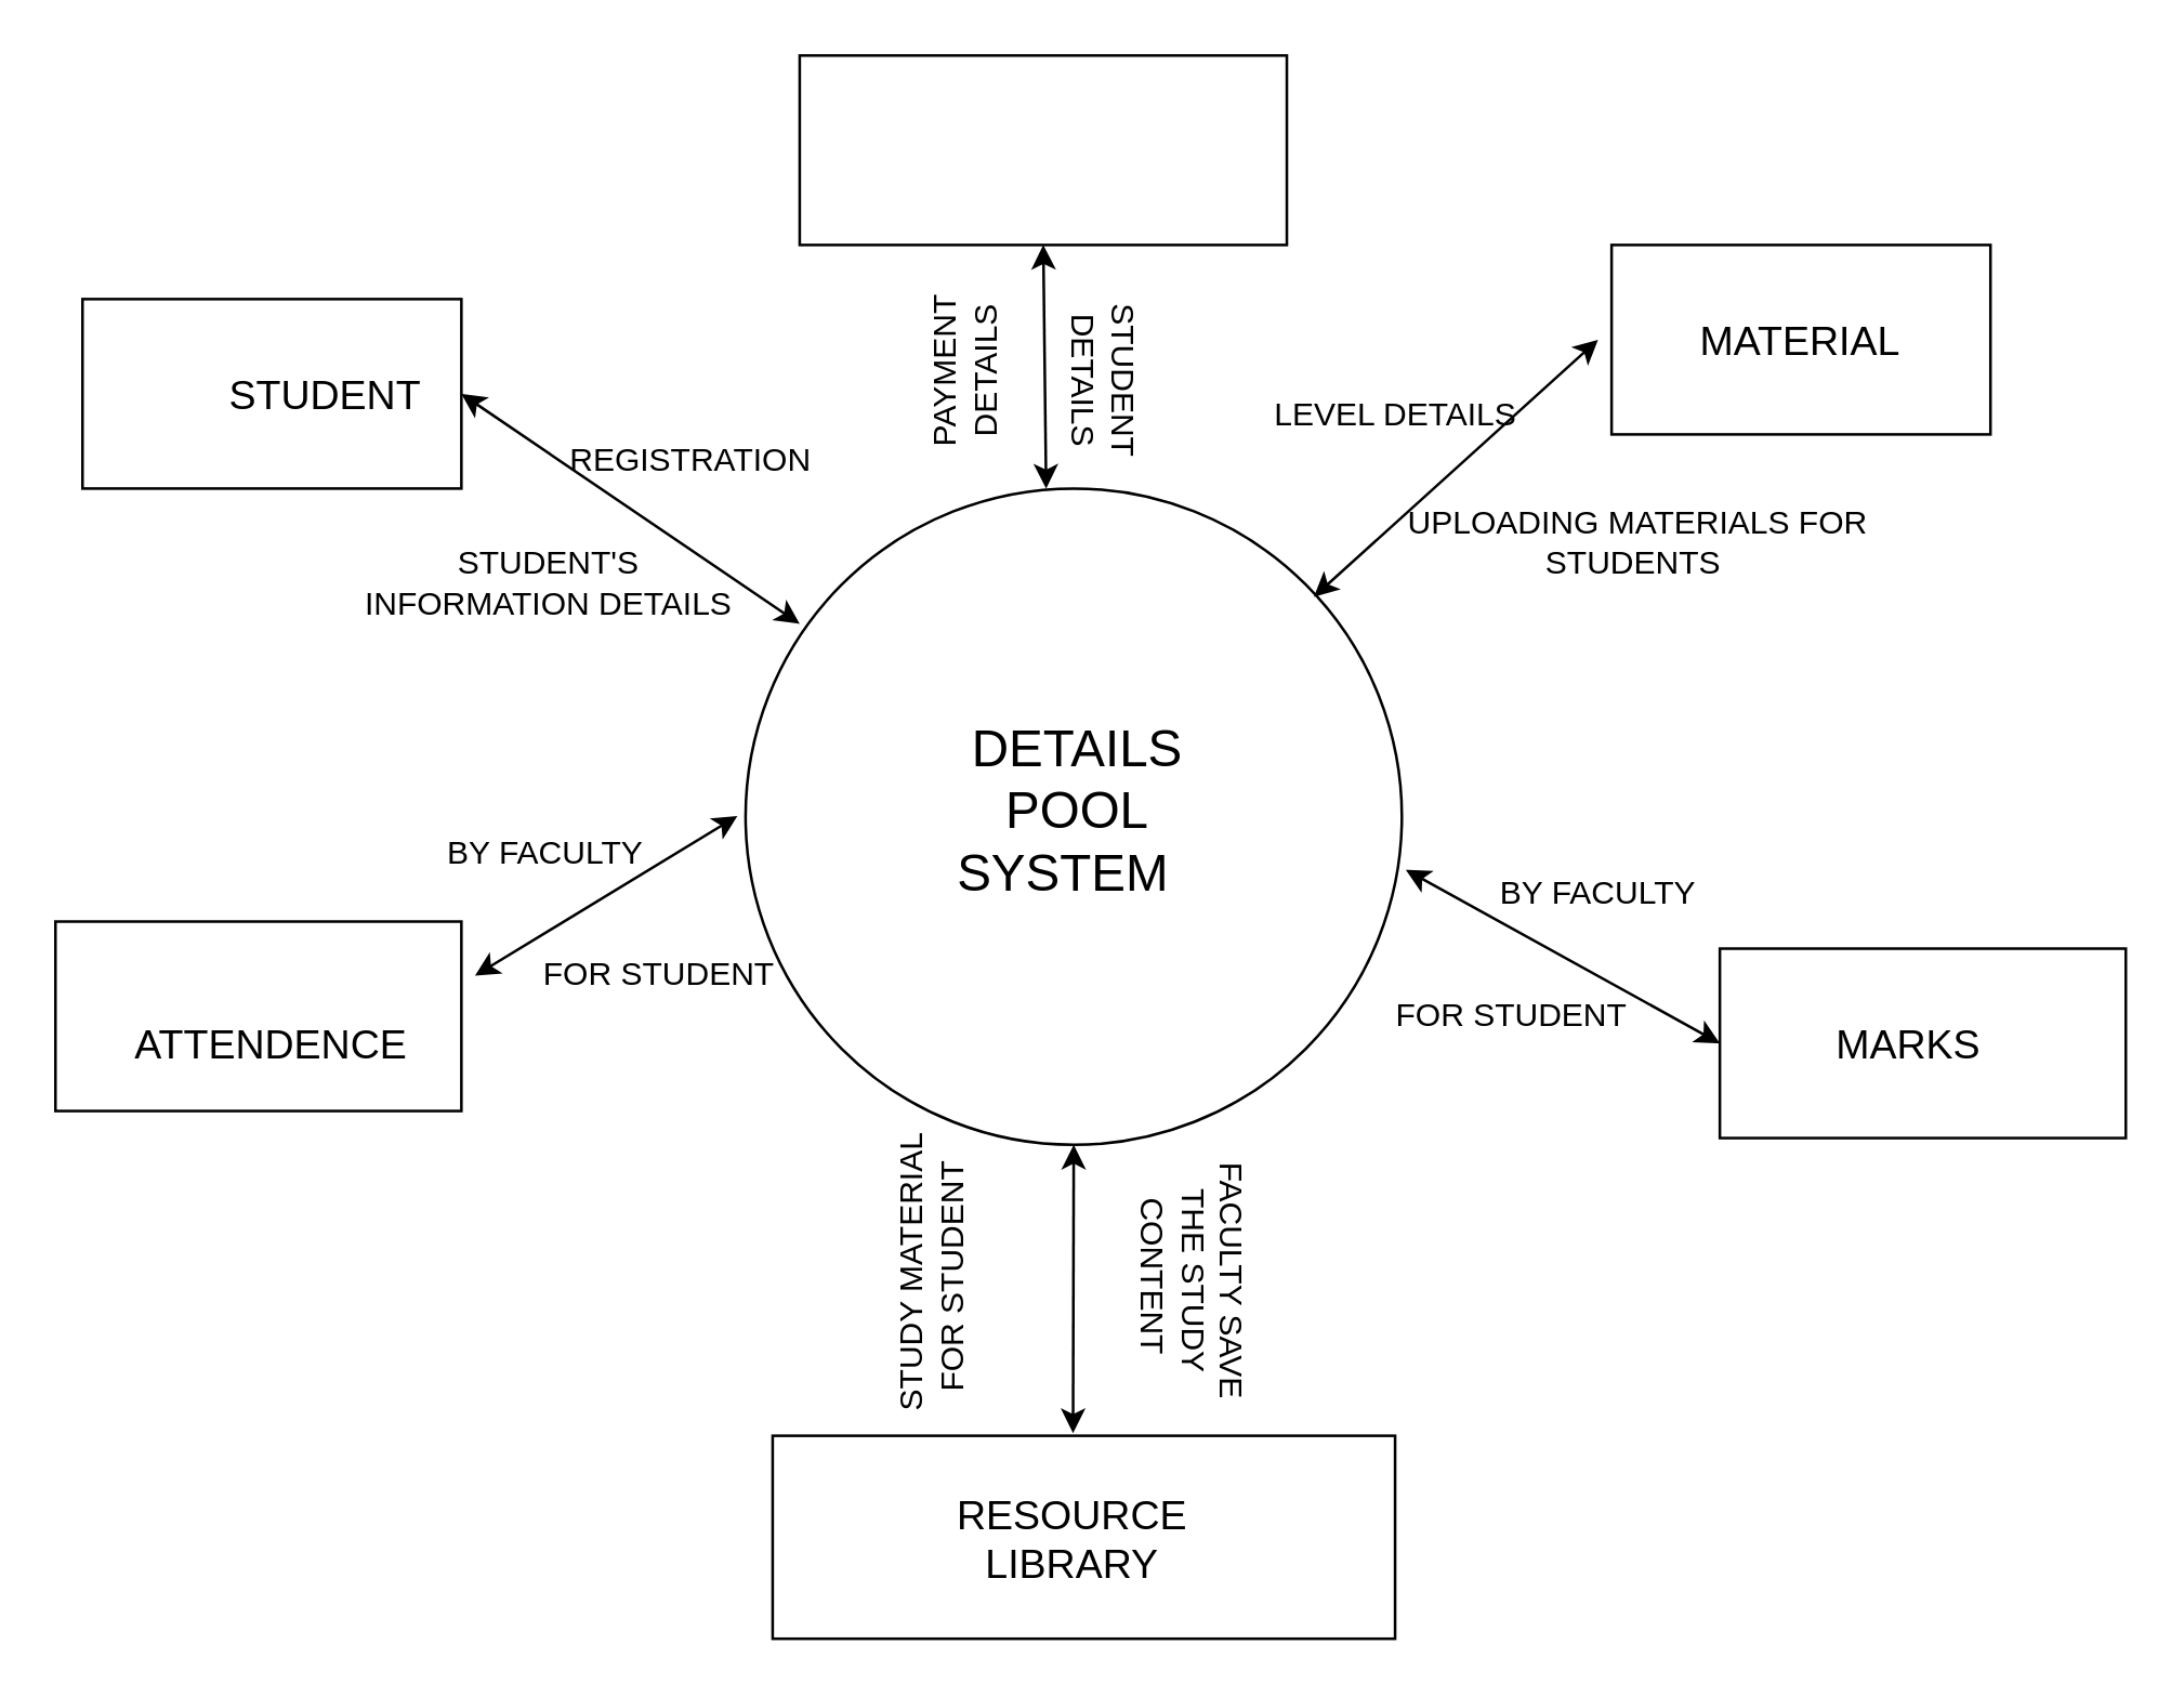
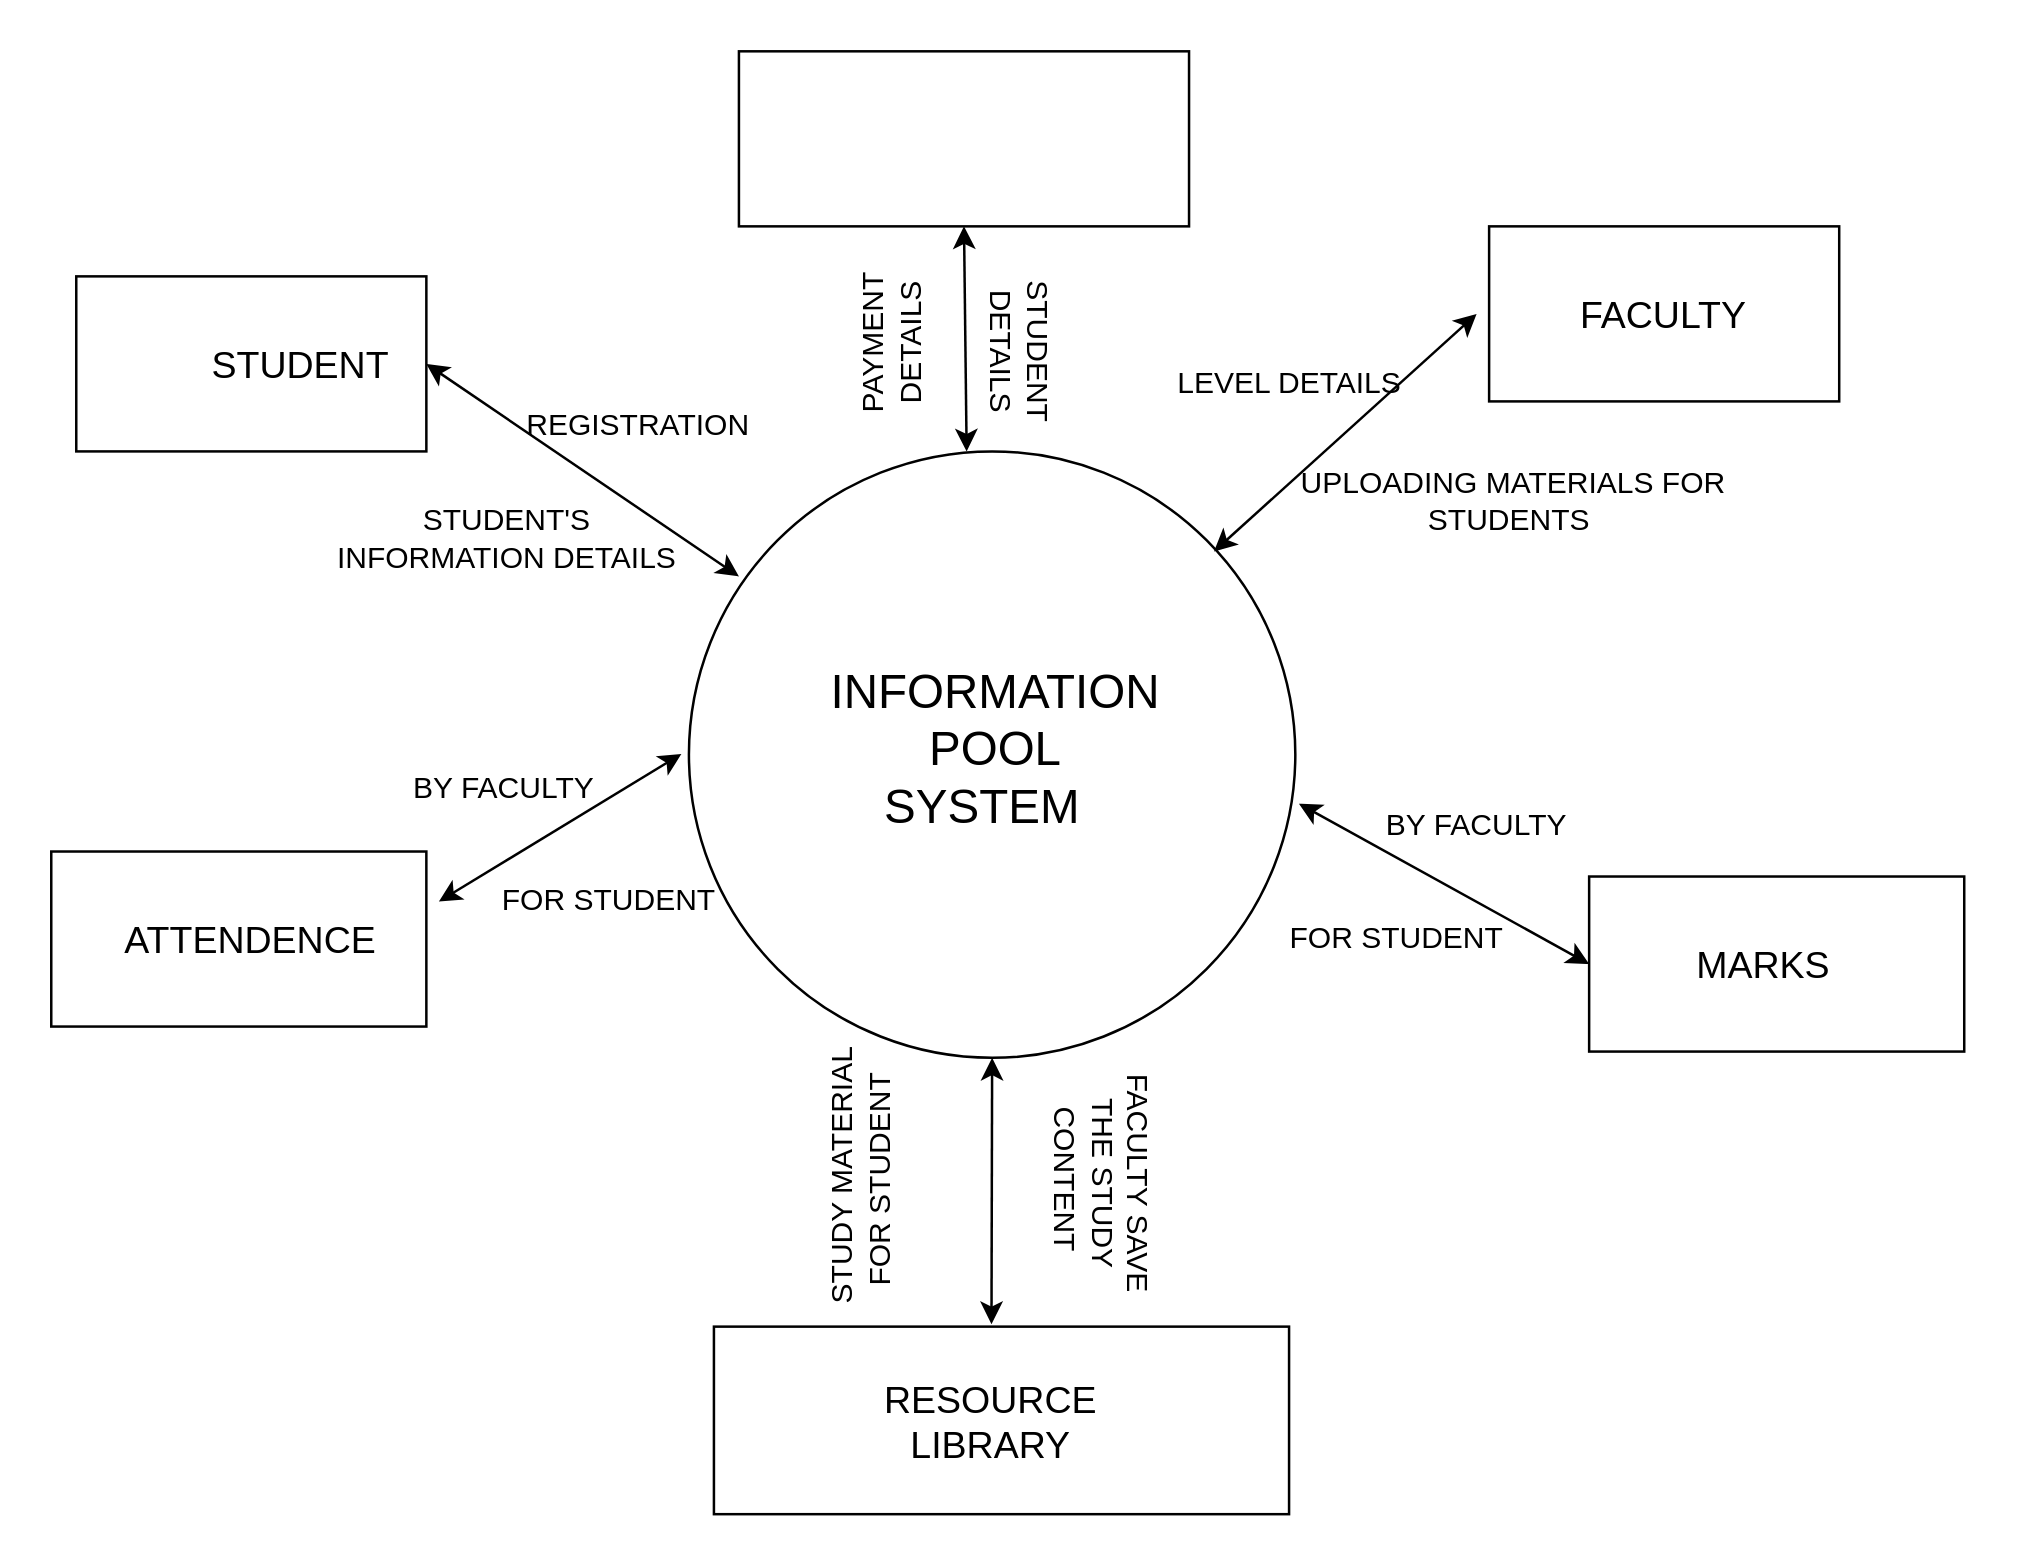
  <mxCell id="0" />
  <mxCell id="1" parent="0" />
  <mxCell id="2" value="" style="ellipse;whiteSpace=wrap;html=1;aspect=fixed;" vertex="1" parent="1"><mxGeometry x="275" y="180" width="242.5" height="242.5" as="geometry" /></mxCell>
- <mxCell id="3" value="&lt;font style=&quot;font-size: 19px&quot;&gt;&amp;nbsp; &amp;nbsp;DETAILS &lt;br&gt;&amp;nbsp; &amp;nbsp;POOL&lt;br&gt;&amp;nbsp;SYSTEM&lt;/font&gt;" style="text;html=1;strokeColor=none;fillColor=none;align=center;verticalAlign=middle;whiteSpace=wrap;rounded=0;fontSize=15;" vertex="1" parent="1"><mxGeometry x="295" y="210" width="190" height="180" as="geometry" /></mxCell>
+ <mxCell id="3" value="&lt;font style=&quot;font-size: 19px&quot;&gt;&amp;nbsp; &amp;nbsp;INFORMATION &lt;br&gt;&amp;nbsp; &amp;nbsp;POOL&lt;br&gt;&amp;nbsp;SYSTEM&lt;/font&gt;" style="text;html=1;strokeColor=none;fillColor=none;align=center;verticalAlign=middle;whiteSpace=wrap;rounded=0;fontSize=15;" vertex="1" parent="1"><mxGeometry x="295" y="210" width="190" height="180" as="geometry" /></mxCell>
  <mxCell id="4" value="" style="rounded=0;whiteSpace=wrap;html=1;" vertex="1" parent="1"><mxGeometry x="30" y="110" width="140" height="70" as="geometry" /></mxCell>
  <mxCell id="5" value="" style="rounded=0;whiteSpace=wrap;html=1;" vertex="1" parent="1"><mxGeometry x="20" y="340" width="150" height="70" as="geometry" /></mxCell>
  <mxCell id="6" value="" style="rounded=0;whiteSpace=wrap;html=1;" vertex="1" parent="1"><mxGeometry x="295" y="20" width="180" height="70" as="geometry" /></mxCell>
  <mxCell id="7" value="" style="rounded=0;whiteSpace=wrap;html=1;" vertex="1" parent="1"><mxGeometry x="595" y="90" width="140" height="70" as="geometry" /></mxCell>
  <mxCell id="8" value="" style="rounded=0;whiteSpace=wrap;html=1;" vertex="1" parent="1"><mxGeometry x="635" y="350" width="150" height="70" as="geometry" /></mxCell>
  <mxCell id="9" value="" style="rounded=0;whiteSpace=wrap;html=1;" vertex="1" parent="1"><mxGeometry x="285" y="530" width="230" height="75" as="geometry" /></mxCell>
  <mxCell id="10" value="STUDENT&lt;br&gt;" style="text;html=1;strokeColor=none;fillColor=none;align=center;verticalAlign=middle;whiteSpace=wrap;rounded=0;fontSize=15;" vertex="1" parent="1"><mxGeometry x="75" y="130" width="90" height="30" as="geometry" /></mxCell>
- <mxCell id="11" value="MATERIAL" style="text;html=1;strokeColor=none;fillColor=none;align=center;verticalAlign=middle;whiteSpace=wrap;rounded=0;fontSize=15;" vertex="1" parent="1"><mxGeometry x="590" y="82.5" width="150" height="85" as="geometry" /></mxCell>
- <mxCell id="12" value="ATTENDENCE" style="text;html=1;strokeColor=none;fillColor=none;align=center;verticalAlign=middle;whiteSpace=wrap;rounded=0;fontSize=15;" vertex="1" parent="1"><mxGeometry x="45" y="370" width="110" height="30" as="geometry" /></mxCell>
+ <mxCell id="11" value="FACULTY" style="text;html=1;strokeColor=none;fillColor=none;align=center;verticalAlign=middle;whiteSpace=wrap;rounded=0;fontSize=15;" vertex="1" parent="1"><mxGeometry x="590" y="82.5" width="150" height="85" as="geometry" /></mxCell>
+ <mxCell id="12" value="ATTENDENCE" style="text;html=1;strokeColor=none;fillColor=none;align=center;verticalAlign=middle;whiteSpace=wrap;rounded=0;fontSize=15;" vertex="1" parent="1"><mxGeometry x="45" y="360" width="110" height="30" as="geometry" /></mxCell>
  <mxCell id="13" value="RESOURCE LIBRARY" style="text;html=1;strokeColor=none;fillColor=none;align=center;verticalAlign=middle;whiteSpace=wrap;rounded=0;fontSize=15;" vertex="1" parent="1"><mxGeometry x="336.25" y="537.5" width="120" height="60" as="geometry" /></mxCell>
  <mxCell id="14" value="MARKS" style="text;html=1;strokeColor=none;fillColor=none;align=center;verticalAlign=middle;whiteSpace=wrap;rounded=0;fontSize=15;" vertex="1" parent="1"><mxGeometry x="645" y="350" width="120" height="70" as="geometry" /></mxCell>
  <mxCell id="15" value="" style="endArrow=classic;startArrow=classic;html=1;fontSize=15;exitX=0.458;exitY=0;exitDx=0;exitDy=0;exitPerimeter=0;" edge="1" parent="1" source="2"><mxGeometry width="50" height="50" relative="1" as="geometry"><mxPoint x="385" y="170" as="sourcePoint" /><mxPoint x="385" y="90" as="targetPoint" /></mxGeometry></mxCell>
  <mxCell id="16" value="" style="endArrow=classic;startArrow=classic;html=1;fontSize=15;entryX=0;entryY=0.5;entryDx=0;entryDy=0;" edge="1" parent="1" target="11"><mxGeometry width="50" height="50" relative="1" as="geometry"><mxPoint x="485" y="220" as="sourcePoint" /><mxPoint x="535" y="170" as="targetPoint" /></mxGeometry></mxCell>
  <mxCell id="17" value="" style="endArrow=classic;startArrow=classic;html=1;fontSize=15;" edge="1" parent="1"><mxGeometry width="50" height="50" relative="1" as="geometry"><mxPoint x="175" y="360" as="sourcePoint" /><mxPoint x="272" y="301" as="targetPoint" /></mxGeometry></mxCell>
  <mxCell id="18" value="" style="endArrow=classic;startArrow=classic;html=1;fontSize=15;entryX=1;entryY=0.5;entryDx=0;entryDy=0;" edge="1" parent="1" target="4"><mxGeometry width="50" height="50" relative="1" as="geometry"><mxPoint x="295" y="230" as="sourcePoint" /><mxPoint x="345" y="180" as="targetPoint" /></mxGeometry></mxCell>
  <mxCell id="19" value="" style="endArrow=classic;startArrow=classic;html=1;fontSize=15;exitX=1.006;exitY=0.581;exitDx=0;exitDy=0;exitPerimeter=0;entryX=0;entryY=0.5;entryDx=0;entryDy=0;" edge="1" parent="1" source="2" target="8"><mxGeometry width="50" height="50" relative="1" as="geometry"><mxPoint x="555" y="410" as="sourcePoint" /><mxPoint x="605" y="360" as="targetPoint" /></mxGeometry></mxCell>
  <mxCell id="20" value="" style="endArrow=classic;startArrow=classic;html=1;fontSize=15;entryX=0.5;entryY=1;entryDx=0;entryDy=0;" edge="1" parent="1" target="2"><mxGeometry width="50" height="50" relative="1" as="geometry"><mxPoint x="396" y="529" as="sourcePoint" /><mxPoint x="395" y="440" as="targetPoint" /></mxGeometry></mxCell>
  <mxCell id="21" value="STUDENT DETAILS&lt;br style=&quot;font-size: 12px;&quot;&gt;" style="text;html=1;strokeColor=none;fillColor=none;align=center;verticalAlign=middle;whiteSpace=wrap;rounded=0;fontSize=12;rotation=90;" vertex="1" parent="1"><mxGeometry x="365" y="120.62" width="84.84" height="39.38" as="geometry" /></mxCell>
  <mxCell id="22" value="PAYMENT DETAILS" style="text;html=1;strokeColor=none;fillColor=none;align=center;verticalAlign=middle;whiteSpace=wrap;rounded=0;fontSize=12;rotation=270;" vertex="1" parent="1"><mxGeometry x="302.64" y="118.25" width="107.1" height="37.65" as="geometry" /></mxCell>
  <mxCell id="23" value="REGISTRATION" style="text;html=1;strokeColor=none;fillColor=none;align=center;verticalAlign=middle;whiteSpace=wrap;rounded=0;fontSize=12;rotation=0;" vertex="1" parent="1"><mxGeometry x="185" y="110" width="140" height="120" as="geometry" /></mxCell>
  <mxCell id="24" value="STUDENT'S INFORMATION DETAILS" style="text;html=1;strokeColor=none;fillColor=none;align=center;verticalAlign=middle;whiteSpace=wrap;rounded=0;fontSize=12;" vertex="1" parent="1"><mxGeometry x="130" y="180" width="145" height="70" as="geometry" /></mxCell>
  <mxCell id="25" value="STUDY MATERIAL FOR STUDENT&amp;nbsp;" style="text;html=1;strokeColor=none;fillColor=none;align=center;verticalAlign=middle;whiteSpace=wrap;rounded=0;fontSize=12;rotation=270;" vertex="1" parent="1"><mxGeometry x="288.75" y="398.75" width="110" height="142.5" as="geometry" /></mxCell>
  <mxCell id="26" value="FACULTY SAVE THE STUDY CONTENT&amp;nbsp;" style="text;html=1;strokeColor=none;fillColor=none;align=center;verticalAlign=middle;whiteSpace=wrap;rounded=0;fontSize=12;rotation=90;" vertex="1" parent="1"><mxGeometry x="385" y="426" width="111.56" height="93.75" as="geometry" /></mxCell>
  <mxCell id="27" value="BY FACULTY&amp;nbsp;" style="text;html=1;strokeColor=none;fillColor=none;align=center;verticalAlign=middle;whiteSpace=wrap;rounded=0;fontSize=12;" vertex="1" parent="1"><mxGeometry x="112.5" y="280" width="180" height="70" as="geometry" /></mxCell>
  <mxCell id="28" value="FOR STUDENT&amp;nbsp;" style="text;html=1;strokeColor=none;fillColor=none;align=center;verticalAlign=middle;whiteSpace=wrap;rounded=0;fontSize=12;" vertex="1" parent="1"><mxGeometry x="170" y="320" width="150" height="80" as="geometry" /></mxCell>
  <mxCell id="29" value="UPLOADING MATERIALS FOR STUDENTS&amp;nbsp;" style="text;html=1;strokeColor=none;fillColor=none;align=center;verticalAlign=middle;whiteSpace=wrap;rounded=0;fontSize=12;" vertex="1" parent="1"><mxGeometry x="515" y="190" width="180" height="20" as="geometry" /></mxCell>
  <mxCell id="30" value="LEVEL DETAILS" style="text;html=1;strokeColor=none;fillColor=none;align=center;verticalAlign=middle;whiteSpace=wrap;rounded=0;fontSize=12;" vertex="1" parent="1"><mxGeometry x="465" y="125" width="101.25" height="55" as="geometry" /></mxCell>
  <mxCell id="31" value="FOR STUDENT&amp;nbsp;" style="text;html=1;strokeColor=none;fillColor=none;align=center;verticalAlign=middle;whiteSpace=wrap;rounded=0;fontSize=12;" vertex="1" parent="1"><mxGeometry x="495" y="330" width="130" height="90" as="geometry" /></mxCell>
  <mxCell id="32" value="BY FACULTY&amp;nbsp;" style="text;html=1;strokeColor=none;fillColor=none;align=center;verticalAlign=middle;whiteSpace=wrap;rounded=0;fontSize=12;" vertex="1" parent="1"><mxGeometry x="517.5" y="300" width="148.44" height="60" as="geometry" /></mxCell>
